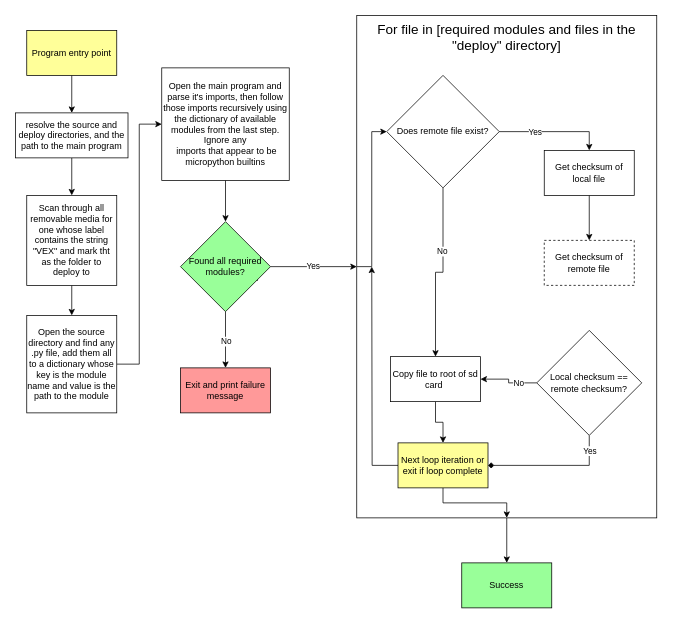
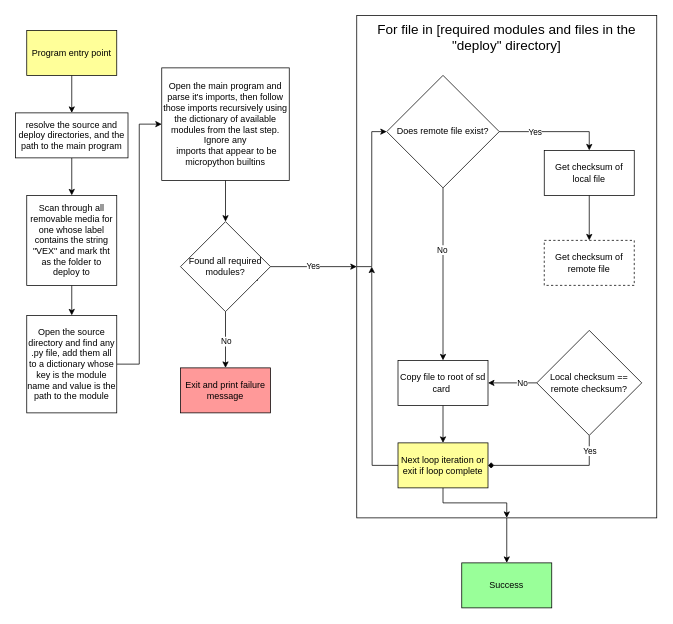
  <mxCell id="0" />
  <mxCell id="1" parent="0" />
  <mxCell id="2" style="edgeStyle=orthogonalEdgeStyle;rounded=0;orthogonalLoop=1;jettySize=auto;html=1;" edge="1" parent="1" source="3" target="24"><mxGeometry relative="1" as="geometry" /></mxCell>
  <mxCell id="3" value="" style="rounded=0;whiteSpace=wrap;html=1;" vertex="1" parent="1"><mxGeometry x="475" y="20" width="400" height="670" as="geometry" /></mxCell>
  <mxCell id="4" style="edgeStyle=orthogonalEdgeStyle;rounded=0;orthogonalLoop=1;jettySize=auto;html=1;exitX=0;exitY=0.5;exitDx=0;exitDy=0;entryX=0;entryY=0.5;entryDx=0;entryDy=0;" edge="1" parent="1" source="3" target="32"><mxGeometry relative="1" as="geometry"><Array as="points"><mxPoint x="495" y="355" /><mxPoint x="495" y="175" /></Array></mxGeometry></mxCell>
  <mxCell id="5" style="edgeStyle=orthogonalEdgeStyle;rounded=0;orthogonalLoop=1;jettySize=auto;html=1;" edge="1" parent="1" source="6" target="8"><mxGeometry relative="1" as="geometry" /></mxCell>
  <mxCell id="6" value="Program entry point" style="rounded=0;whiteSpace=wrap;html=1;fillColor=#ffff99;" vertex="1" parent="1"><mxGeometry x="35" y="40" width="120" height="60" as="geometry" /></mxCell>
  <mxCell id="7" style="edgeStyle=orthogonalEdgeStyle;rounded=0;orthogonalLoop=1;jettySize=auto;html=1;" edge="1" parent="1" source="8" target="10"><mxGeometry relative="1" as="geometry" /></mxCell>
  <mxCell id="8" value="resolve the source and deploy directories, and the path to the main program" style="rounded=0;whiteSpace=wrap;html=1;" vertex="1" parent="1"><mxGeometry x="20" y="150" width="150" height="60" as="geometry" /></mxCell>
  <mxCell id="9" style="edgeStyle=orthogonalEdgeStyle;rounded=0;orthogonalLoop=1;jettySize=auto;html=1;" edge="1" parent="1" source="10" target="14"><mxGeometry relative="1" as="geometry" /></mxCell>
  <mxCell id="10" value="Scan through all removable media for one whose label contains the string &quot;VEX&quot; and mark tht as the folder to deploy to" style="rounded=0;whiteSpace=wrap;html=1;" vertex="1" parent="1"><mxGeometry x="35" y="260" width="120" height="120" as="geometry" /></mxCell>
  <mxCell id="11" style="edgeStyle=orthogonalEdgeStyle;rounded=0;orthogonalLoop=1;jettySize=auto;html=1;entryX=0.5;entryY=0;entryDx=0;entryDy=0;" edge="1" parent="1" source="12" target="20"><mxGeometry relative="1" as="geometry"><mxPoint x="275" y="290" as="targetPoint" /></mxGeometry></mxCell>
  <mxCell id="12" value="Open the main program and parse it's imports, then follow those imports recursively using the dictionary of available modules from the last step. Ignore any&lt;br&gt;&amp;nbsp;imports that appear to be micropython builtins" style="rounded=0;whiteSpace=wrap;html=1;" vertex="1" parent="1"><mxGeometry x="215" y="90" width="170" height="150" as="geometry" /></mxCell>
  <mxCell id="13" style="edgeStyle=orthogonalEdgeStyle;rounded=0;orthogonalLoop=1;jettySize=auto;html=1;entryX=0;entryY=0.5;entryDx=0;entryDy=0;" edge="1" parent="1" source="14" target="12"><mxGeometry relative="1" as="geometry"><mxPoint x="215" y="100" as="targetPoint" /><Array as="points"><mxPoint x="185" y="485" /><mxPoint x="185" y="165" /></Array></mxGeometry></mxCell>
  <mxCell id="14" value="Open the source directory and find any .py file, add them all to a dictionary whose key is the module name and value is the path to the module" style="rounded=0;whiteSpace=wrap;html=1;" vertex="1" parent="1"><mxGeometry x="35" y="420" width="120" height="130" as="geometry" /></mxCell>
  <mxCell id="15" style="edgeStyle=orthogonalEdgeStyle;rounded=0;orthogonalLoop=1;jettySize=auto;html=1;" edge="1" parent="1" source="20" target="3"><mxGeometry relative="1" as="geometry"><mxPoint x="435" y="160" as="targetPoint" /></mxGeometry></mxCell>
  <mxCell id="16" value="Yes" style="edgeLabel;html=1;align=center;verticalAlign=middle;resizable=0;points=[];" vertex="1" connectable="0" parent="15"><mxGeometry x="-0.364" y="-3" relative="1" as="geometry"><mxPoint x="-63" y="11" as="offset" /></mxGeometry></mxCell>
  <mxCell id="17" value="Yes" style="edgeLabel;html=1;align=center;verticalAlign=middle;resizable=0;points=[];" vertex="1" connectable="0" parent="15"><mxGeometry x="-0.154" y="1" relative="1" as="geometry"><mxPoint x="7" as="offset" /></mxGeometry></mxCell>
  <mxCell id="18" style="edgeStyle=orthogonalEdgeStyle;rounded=0;orthogonalLoop=1;jettySize=auto;html=1;entryX=0.5;entryY=0;entryDx=0;entryDy=0;" edge="1" parent="1" source="20" target="21"><mxGeometry relative="1" as="geometry" /></mxCell>
  <mxCell id="19" value="No" style="edgeLabel;html=1;align=center;verticalAlign=middle;resizable=0;points=[];" vertex="1" connectable="0" parent="18"><mxGeometry x="-0.292" y="-1" relative="1" as="geometry"><mxPoint x="1" y="12" as="offset" /></mxGeometry></mxCell>
- <mxCell id="20" value="Found all required modules?" style="rhombus;whiteSpace=wrap;html=1;fillColor=#99ff99;" vertex="1" parent="1"><mxGeometry x="240" y="295" width="120" height="120" as="geometry" /></mxCell>
+ <mxCell id="20" value="Found all required modules?" style="rhombus;whiteSpace=wrap;html=1;" vertex="1" parent="1"><mxGeometry x="240" y="295" width="120" height="120" as="geometry" /></mxCell>
  <mxCell id="21" value="Exit and print failure message" style="rounded=0;whiteSpace=wrap;html=1;fillColor=#FF9999;" vertex="1" parent="1"><mxGeometry x="240" y="490" width="120" height="60" as="geometry" /></mxCell>
  <mxCell id="22" style="edgeStyle=orthogonalEdgeStyle;rounded=0;orthogonalLoop=1;jettySize=auto;html=1;" edge="1" parent="1" source="23" target="41"><mxGeometry relative="1" as="geometry" /></mxCell>
- <mxCell id="23" value="Copy file to root of sd card&amp;nbsp;" style="rounded=0;whiteSpace=wrap;html=1;" vertex="1" parent="1"><mxGeometry x="520" y="475" width="120" height="60" as="geometry" /></mxCell>
+ <mxCell id="23" value="Copy file to root of sd card&amp;nbsp;" style="rounded=0;whiteSpace=wrap;html=1;" vertex="1" parent="1"><mxGeometry x="530" y="480" width="120" height="60" as="geometry" /></mxCell>
  <mxCell id="24" value="Success" style="rounded=0;whiteSpace=wrap;html=1;fillColor=#99FF99;" vertex="1" parent="1"><mxGeometry x="615" y="750" width="120" height="60" as="geometry" /></mxCell>
  <mxCell id="25" style="edgeStyle=orthogonalEdgeStyle;rounded=0;orthogonalLoop=1;jettySize=auto;html=1;" edge="1" parent="1" source="26" target="27"><mxGeometry relative="1" as="geometry" /></mxCell>
  <mxCell id="26" value="Get checksum of local file" style="rounded=0;whiteSpace=wrap;html=1;" vertex="1" parent="1"><mxGeometry x="725" y="200" width="120" height="60" as="geometry" /></mxCell>
  <mxCell id="27" value="Get checksum of remote file" style="rounded=0;whiteSpace=wrap;html=1;dashed=1;" vertex="1" parent="1"><mxGeometry x="725" y="320" width="120" height="60" as="geometry" /></mxCell>
  <mxCell id="28" style="edgeStyle=orthogonalEdgeStyle;rounded=0;orthogonalLoop=1;jettySize=auto;html=1;entryX=0.5;entryY=0;entryDx=0;entryDy=0;" edge="1" parent="1" source="32" target="26"><mxGeometry relative="1" as="geometry" /></mxCell>
  <mxCell id="29" value="Yes" style="edgeLabel;html=1;align=center;verticalAlign=middle;resizable=0;points=[];" vertex="1" connectable="0" parent="28"><mxGeometry x="-0.351" y="-2" relative="1" as="geometry"><mxPoint y="-2" as="offset" /></mxGeometry></mxCell>
  <mxCell id="30" style="edgeStyle=orthogonalEdgeStyle;rounded=0;orthogonalLoop=1;jettySize=auto;html=1;entryX=0.5;entryY=0;entryDx=0;entryDy=0;" edge="1" parent="1" source="32" target="23"><mxGeometry relative="1" as="geometry" /></mxCell>
  <mxCell id="31" value="No" style="edgeLabel;html=1;align=center;verticalAlign=middle;resizable=0;points=[];" vertex="1" connectable="0" parent="30"><mxGeometry x="-0.289" y="-2" relative="1" as="geometry"><mxPoint as="offset" /></mxGeometry></mxCell>
  <mxCell id="32" value="Does remote file exist?" style="rhombus;whiteSpace=wrap;html=1;" vertex="1" parent="1"><mxGeometry x="515" y="100" width="150" height="150" as="geometry" /></mxCell>
  <mxCell id="33" style="edgeStyle=orthogonalEdgeStyle;rounded=0;orthogonalLoop=1;jettySize=auto;html=1;entryX=1;entryY=0.5;entryDx=0;entryDy=0;" edge="1" parent="1" source="37" target="23"><mxGeometry relative="1" as="geometry" /></mxCell>
  <mxCell id="34" value="No" style="edgeLabel;html=1;align=center;verticalAlign=middle;resizable=0;points=[];" vertex="1" connectable="0" parent="33"><mxGeometry x="-0.431" relative="1" as="geometry"><mxPoint x="-2" as="offset" /></mxGeometry></mxCell>
  <mxCell id="35" style="edgeStyle=orthogonalEdgeStyle;rounded=0;orthogonalLoop=1;jettySize=auto;html=1;entryX=1;entryY=0.5;entryDx=0;entryDy=0;exitX=0.5;exitY=1;exitDx=0;exitDy=0;endArrow=diamond;" edge="1" parent="1" source="37" target="41"><mxGeometry relative="1" as="geometry" /></mxCell>
  <mxCell id="36" value="Yes" style="edgeLabel;html=1;align=center;verticalAlign=middle;resizable=0;points=[];" vertex="1" connectable="0" parent="35"><mxGeometry x="0.015" relative="1" as="geometry"><mxPoint x="49" y="-20" as="offset" /></mxGeometry></mxCell>
  <mxCell id="37" value="Local checksum == remote checksum?" style="rhombus;whiteSpace=wrap;html=1;" vertex="1" parent="1"><mxGeometry x="715" y="440" width="140" height="140" as="geometry" /></mxCell>
  <mxCell id="38" value="&lt;font style=&quot;font-size: 18px;&quot;&gt;For file in [required modules and files in the &quot;deploy&quot; directory]&lt;/font&gt;" style="text;html=1;strokeColor=none;fillColor=none;align=center;verticalAlign=middle;whiteSpace=wrap;rounded=0;" vertex="1" parent="1"><mxGeometry x="475" y="20" width="400" height="60" as="geometry" /></mxCell>
  <mxCell id="39" style="edgeStyle=orthogonalEdgeStyle;rounded=0;orthogonalLoop=1;jettySize=auto;html=1;" edge="1" parent="1" source="41"><mxGeometry relative="1" as="geometry"><mxPoint x="495" y="355" as="targetPoint" /></mxGeometry></mxCell>
  <mxCell id="40" style="edgeStyle=orthogonalEdgeStyle;rounded=0;orthogonalLoop=1;jettySize=auto;html=1;entryX=0.5;entryY=1;entryDx=0;entryDy=0;" edge="1" parent="1" source="41" target="3"><mxGeometry relative="1" as="geometry"><Array as="points"><mxPoint x="590" y="670" /><mxPoint x="675" y="670" /></Array></mxGeometry></mxCell>
  <mxCell id="41" value="Next loop iteration or exit if loop complete" style="rounded=0;whiteSpace=wrap;html=1;fillColor=#FFFF99;" vertex="1" parent="1"><mxGeometry x="530" y="590" width="120" height="60" as="geometry" /></mxCell>
